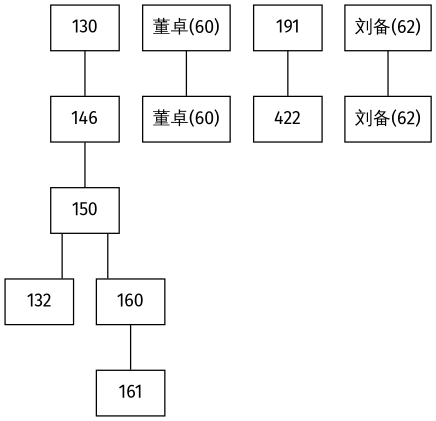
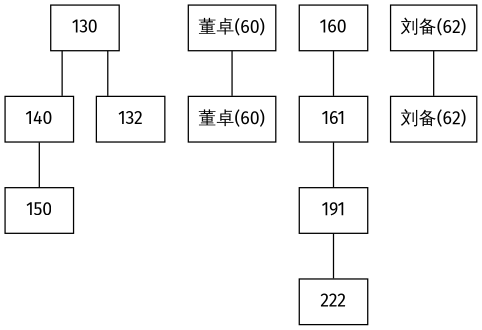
  digraph {
    fontname="Fira Sans"
    rank=same
    splines=ortho
    node [fontname="Fira Sans" shape=box]
    edge [dir=none fontname="Fira Sans"]
-   140 [label=146]
+   140
    150
    n3 [label="董卓(60)"]
    n4 [label="董卓(60)"]
    161
    191
-   222 [label=422]
+   222
    n8 [label="刘备(62)"]
    n9 [label="刘备(62)"]
    130
    132
    160
    140 -> 150
-   150 -> 160
    n3 -> n4
+   161 -> 191
    191 -> 222
    n8 -> n9
    130 -> 140
-   150 -> 132
+   130 -> 132
    160 -> 161
  }
